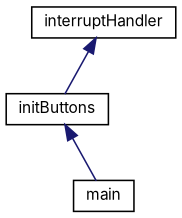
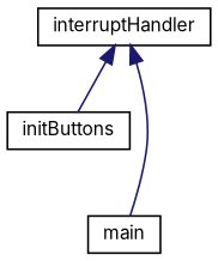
  digraph {
    fontname=Inter
    rankdir=TB
    node [color=black fillcolor=white fontname=Inter fontsize=10 shape=record style=filled]
    edge [color=midnightblue dir=back fontname=Inter fontsize=10 labelfontname=Helvetica labelfontsize=10 style=solid]
    n1 [height=0.2 label=interruptHandler width=0.4]
    n2 [height=0.2 label=initButtons width=0.4]
    n3 [height=0.2 label=main width=0.4]
    n1 -> n2
-   n2 -> n3
+   n1 -> n3
  }
